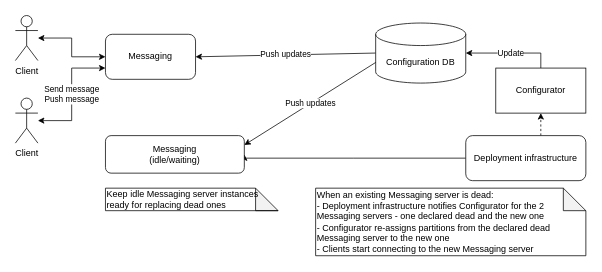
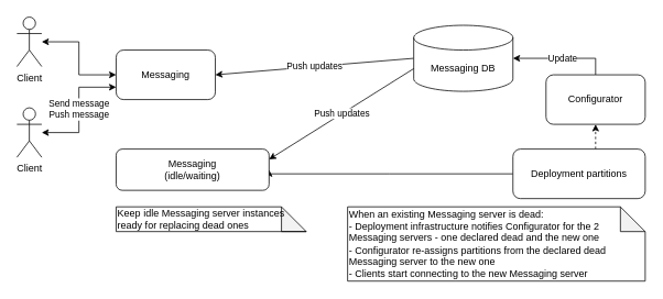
  <mxCell id="0" />
  <mxCell id="1" parent="0" />
  <mxCell id="2" value="" style="edgeStyle=orthogonalEdgeStyle;rounded=0;orthogonalLoop=1;jettySize=auto;html=1;entryX=0;entryY=0.5;entryDx=0;entryDy=0;startArrow=classic;startFill=1;" parent="1" source="3" target="6" edge="1"><mxGeometry relative="1" as="geometry" /></mxCell>
  <mxCell id="3" value="Client" style="shape=umlActor;verticalLabelPosition=bottom;verticalAlign=top;html=1;outlineConnect=0;" parent="1" vertex="1"><mxGeometry x="20" y="20" width="30" height="60" as="geometry" /></mxCell>
  <mxCell id="4" value="Send message&lt;br&gt;Push message" style="edgeStyle=orthogonalEdgeStyle;rounded=0;orthogonalLoop=1;jettySize=auto;html=1;entryX=0;entryY=0.75;entryDx=0;entryDy=0;startArrow=classic;startFill=1;" parent="1" source="5" target="6" edge="1"><mxGeometry relative="1" as="geometry" /></mxCell>
  <mxCell id="5" value="Client" style="shape=umlActor;verticalLabelPosition=bottom;verticalAlign=top;html=1;outlineConnect=0;" parent="1" vertex="1"><mxGeometry x="20" y="130" width="30" height="60" as="geometry" /></mxCell>
- <mxCell id="6" value="&lt;font style=&quot;font-size: 12px&quot;&gt;Messaging&lt;/font&gt;" style="rounded=1;whiteSpace=wrap;html=1;" parent="1" vertex="1"><mxGeometry x="140" y="45" width="120" height="60" as="geometry" /></mxCell>
+ <mxCell id="6" value="&lt;font style=&quot;font-size: 12px&quot;&gt;Messaging&lt;/font&gt;" style="rounded=1;whiteSpace=wrap;html=1;" parent="1" vertex="1"><mxGeometry x="140" y="60" width="120" height="60" as="geometry" /></mxCell>
  <mxCell id="7" value="Update" style="edgeStyle=orthogonalEdgeStyle;rounded=0;orthogonalLoop=1;jettySize=auto;html=1;entryX=1;entryY=0.5;entryDx=0;entryDy=0;entryPerimeter=0;exitX=0.5;exitY=0;exitDx=0;exitDy=0;" parent="1" source="8" target="10" edge="1"><mxGeometry relative="1" as="geometry" /></mxCell>
- <mxCell id="8" value="Configurator" style="whiteSpace=wrap;html=1;rounded=0;" parent="1" vertex="1"><mxGeometry x="660" y="90" width="120" height="60" as="geometry" /></mxCell>
+ <mxCell id="8" value="Configurator" style="rounded=1;whiteSpace=wrap;html=1;" parent="1" vertex="1"><mxGeometry x="660" y="90" width="120" height="60" as="geometry" /></mxCell>
  <mxCell id="9" value="Push updates" style="endArrow=classic;html=1;exitX=0;exitY=0.5;exitDx=0;exitDy=0;entryX=1;entryY=0.5;entryDx=0;entryDy=0;exitPerimeter=0;" parent="1" source="10" target="6" edge="1"><mxGeometry width="50" height="50" relative="1" as="geometry"><mxPoint x="180" y="110" as="sourcePoint" /><mxPoint x="180" y="190" as="targetPoint" /></mxGeometry></mxCell>
- <mxCell id="10" value="Configuration DB" style="shape=cylinder3;whiteSpace=wrap;html=1;boundedLbl=1;backgroundOutline=1;size=15;" parent="1" vertex="1"><mxGeometry x="500" y="30" width="120" height="80" as="geometry" /></mxCell>
+ <mxCell id="10" value="Messaging DB" style="shape=cylinder3;whiteSpace=wrap;html=1;boundedLbl=1;backgroundOutline=1;size=15;" parent="1" vertex="1"><mxGeometry x="500" y="30" width="120" height="80" as="geometry" /></mxCell>
  <mxCell id="11" style="edgeStyle=orthogonalEdgeStyle;rounded=0;orthogonalLoop=1;jettySize=auto;html=1;entryX=0.5;entryY=1;entryDx=0;entryDy=0;dashed=1;" parent="1" source="13" target="8" edge="1"><mxGeometry relative="1" as="geometry"><Array as="points"><mxPoint x="720" y="170" /><mxPoint x="720" y="170" /></Array></mxGeometry></mxCell>
  <mxCell id="12" value="" style="edgeStyle=orthogonalEdgeStyle;rounded=0;orthogonalLoop=1;jettySize=auto;html=1;entryX=1;entryY=0.5;entryDx=0;entryDy=0;" parent="1" source="13" target="14" edge="1"><mxGeometry relative="1" as="geometry"><Array as="points"><mxPoint x="470" y="210" /><mxPoint x="470" y="210" /></Array></mxGeometry></mxCell>
- <mxCell id="13" value="Deployment infrastructure" style="rounded=1;whiteSpace=wrap;html=1;" parent="1" vertex="1"><mxGeometry x="620" y="180" width="160" height="60" as="geometry" /></mxCell>
+ <mxCell id="13" value="Deployment partitions" style="rounded=1;whiteSpace=wrap;html=1;" parent="1" vertex="1"><mxGeometry x="620" y="180" width="160" height="60" as="geometry" /></mxCell>
  <mxCell id="14" value="Messaging&lt;br&gt;(idle/waiting)" style="rounded=1;whiteSpace=wrap;html=1;" parent="1" vertex="1"><mxGeometry x="140" y="180" width="185" height="50" as="geometry" /></mxCell>
  <mxCell id="15" value="&lt;div&gt;Keep idle Messaging server instances ready for replacing dead ones&lt;/div&gt;" style="shape=note;whiteSpace=wrap;html=1;backgroundOutline=1;darkOpacity=0.05;align=left;" parent="1" vertex="1"><mxGeometry x="140" y="250" width="230" height="30" as="geometry" /></mxCell>
  <mxCell id="16" value="&lt;div&gt;&lt;span&gt;When an existing Messaging server is dead:&lt;/span&gt;&lt;/div&gt;&lt;div&gt;&lt;span&gt;- Deployment infrastructure notifies Configurator for the 2 Messaging servers - one declared dead and the new one&lt;/span&gt;&lt;/div&gt;&lt;div&gt;&lt;span&gt;- Configurator re-assigns partitions from the declared dead Messaging server to the new one&lt;/span&gt;&lt;/div&gt;&lt;div&gt;&lt;span&gt;- Clients start connecting to the new Messaging server&lt;/span&gt;&lt;/div&gt;" style="shape=note;whiteSpace=wrap;html=1;backgroundOutline=1;darkOpacity=0.05;align=left;" parent="1" vertex="1"><mxGeometry x="420" y="250" width="360" height="90" as="geometry" /></mxCell>
  <mxCell id="17" value="Push updates" style="endArrow=classic;html=1;exitX=0;exitY=0;exitDx=0;exitDy=52.5;entryX=1;entryY=0.25;entryDx=0;entryDy=0;exitPerimeter=0;" parent="1" source="10" target="14" edge="1"><mxGeometry width="50" height="50" relative="1" as="geometry"><mxPoint x="510" y="80" as="sourcePoint" /><mxPoint x="270" y="85" as="targetPoint" /></mxGeometry></mxCell>
